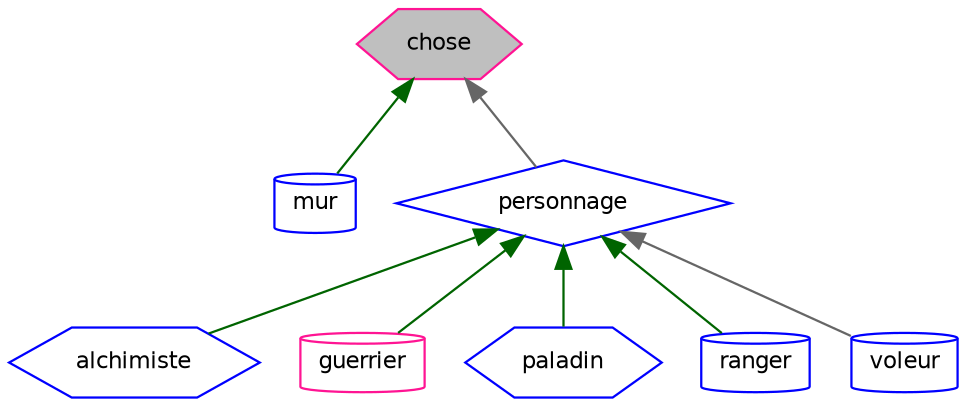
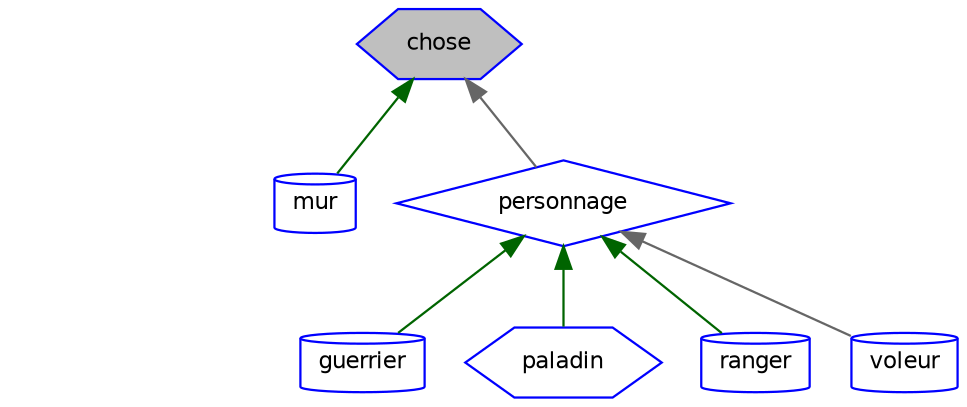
  digraph {
    node [color=blue fillcolor=white fontname=Helvetica fontsize=10 shape=cylinder style=filled]
    edge [color=darkgreen dir=back fontname=Helvetica fontsize=10 labelfontname=Helvetica labelfontsize=10 style=solid]
-   n1 [color=deeppink fillcolor=grey75 fontcolor=black height=0.2 label=chose shape=hexagon width=0.4]
+   n1 [fillcolor=grey75 fontcolor=black height=0.2 label=chose shape=hexagon width=0.4]
    n2 [height=0.2 label=mur width=0.4]
    n3 [height=0.2 label=personnage shape=diamond width=0.4]
-   n4 [height=0.2 label=alchimiste shape=hexagon width=0.4]
-   n5 [color=deeppink height=0.2 label=guerrier width=0.4]
+   n5 [height=0.2 label=guerrier width=0.4]
    n6 [height=0.2 label=paladin shape=hexagon width=0.4]
    n7 [height=0.2 label=ranger width=0.4]
    n8 [height=0.2 label=voleur width=0.4]
    n1 -> n2
    n1 -> n3 [color=gray40]
-   n3 -> n4
    n3 -> n5
    n3 -> n6
    n3 -> n7
    n3 -> n8 [color=gray40]
  }
